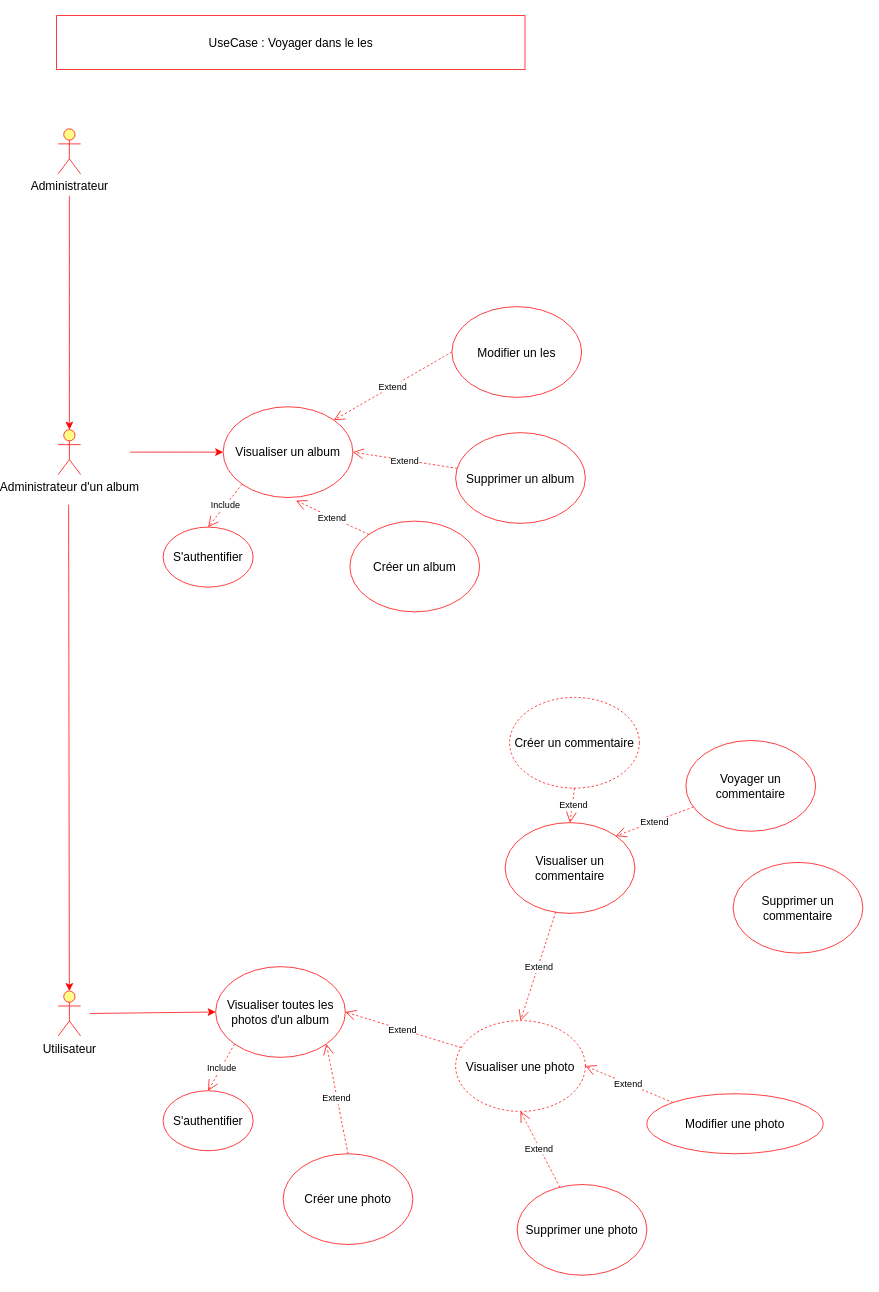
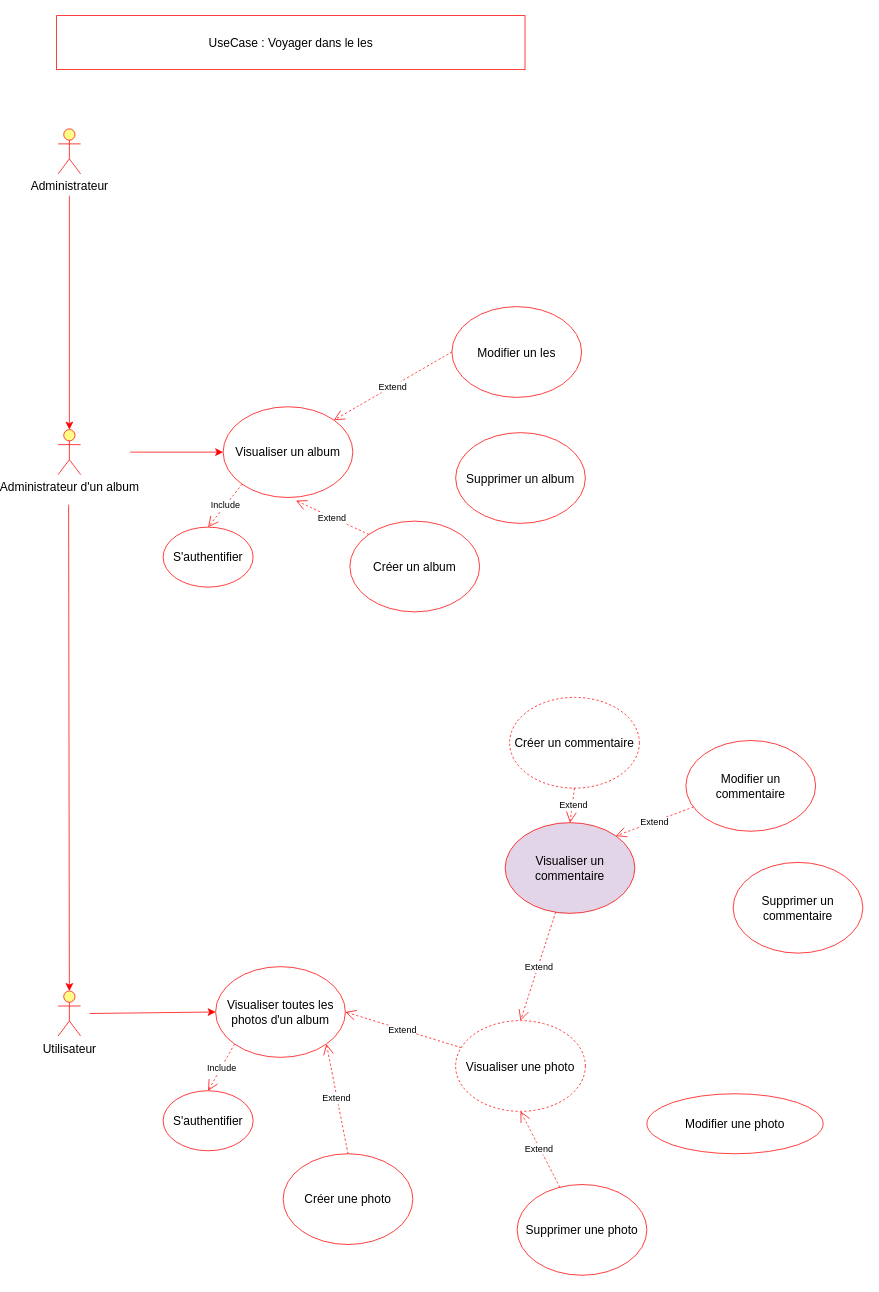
  <mxCell id="0" />
  <mxCell id="1" parent="0" />
  <mxCell id="2" value="Utilisateur" style="shape=umlActor;verticalLabelPosition=bottom;verticalAlign=top;html=1;outlineConnect=0;fontSize=16;fillColor=#ffff88;strokeColor=#FF0000;" vertex="1" parent="1"><mxGeometry x="22" y="1320.5" width="30" height="60" as="geometry" /></mxCell>
  <mxCell id="3" value="Administrateur d'un album" style="shape=umlActor;verticalLabelPosition=bottom;verticalAlign=top;html=1;outlineConnect=0;fontSize=16;fillColor=#ffff88;strokeColor=#FF0000;" vertex="1" parent="1"><mxGeometry x="22" y="572" width="30" height="60" as="geometry" /></mxCell>
  <mxCell id="4" value="Administrateur" style="shape=umlActor;verticalLabelPosition=bottom;verticalAlign=top;html=1;outlineConnect=0;fontSize=16;fillColor=#ffff88;strokeColor=#FF0000;" vertex="1" parent="1"><mxGeometry x="22" y="171" width="30" height="60" as="geometry" /></mxCell>
  <mxCell id="5" value="Visualiser toutes les photos d'un album" style="ellipse;whiteSpace=wrap;html=1;fontSize=16;strokeColor=#FF0000;" vertex="1" parent="1"><mxGeometry x="232" y="1288" width="173" height="121" as="geometry" /></mxCell>
  <mxCell id="6" value="Visualiser une photo" style="ellipse;whiteSpace=wrap;html=1;fontSize=16;strokeColor=#FF0000;dashed=1;" vertex="1" parent="1"><mxGeometry x="552" y="1360" width="173" height="121" as="geometry" /></mxCell>
  <mxCell id="7" value="" style="endArrow=classic;html=1;rounded=0;fontSize=12;startSize=8;endSize=8;curved=1;entryX=0;entryY=0.5;entryDx=0;entryDy=0;strokeColor=#FF0000;" edge="1" parent="1" target="5"><mxGeometry width="50" height="50" relative="1" as="geometry"><mxPoint x="64" y="1350.5" as="sourcePoint" /><mxPoint x="306" y="1398.5" as="targetPoint" /></mxGeometry></mxCell>
  <mxCell id="8" value="Extend" style="endArrow=open;endSize=12;dashed=1;html=1;rounded=0;fontSize=12;curved=1;entryX=1;entryY=0.5;entryDx=0;entryDy=0;strokeColor=#FF0000;" edge="1" parent="1" source="6" target="5"><mxGeometry x="0.01" y="1" width="160" relative="1" as="geometry"><mxPoint x="245" y="1421.5" as="sourcePoint" /><mxPoint x="405" y="1421.5" as="targetPoint" /><mxPoint as="offset" /></mxGeometry></mxCell>
  <mxCell id="9" value="Créer une photo" style="ellipse;whiteSpace=wrap;html=1;fontSize=16;strokeColor=#FF0000;" vertex="1" parent="1"><mxGeometry x="322" y="1537.5" width="173" height="121" as="geometry" /></mxCell>
  <mxCell id="10" value="Extend" style="endArrow=open;endSize=12;dashed=1;html=1;rounded=0;fontSize=12;curved=1;entryX=1;entryY=1;entryDx=0;entryDy=0;exitX=0.5;exitY=0;exitDx=0;exitDy=0;strokeColor=#FF0000;" edge="1" parent="1" source="9" target="5"><mxGeometry x="0.01" y="1" width="160" relative="1" as="geometry"><mxPoint x="245" y="1670.5" as="sourcePoint" /><mxPoint x="380" y="1554.5" as="targetPoint" /><mxPoint as="offset" /></mxGeometry></mxCell>
  <mxCell id="11" value="Modifier une photo" style="ellipse;whiteSpace=wrap;html=1;fontSize=16;strokeColor=#FF0000;" vertex="1" parent="1"><mxGeometry x="807" y="1457.5" width="235" height="80" as="geometry" /></mxCell>
- <mxCell id="12" value="Extend" style="endArrow=open;endSize=12;dashed=1;html=1;rounded=0;fontSize=12;curved=1;entryX=1;entryY=0.5;entryDx=0;entryDy=0;exitX=0;exitY=0;exitDx=0;exitDy=0;strokeColor=#FF0000;" edge="1" parent="1" source="11" target="6"><mxGeometry x="0.01" y="1" width="160" relative="1" as="geometry"><mxPoint x="561" y="1476.8" as="sourcePoint" /><mxPoint x="858.361" y="1385.502" as="targetPoint" /><mxPoint as="offset" /></mxGeometry></mxCell>
  <mxCell id="13" value="Supprimer une photo" style="ellipse;whiteSpace=wrap;html=1;fontSize=16;strokeColor=#FF0000;" vertex="1" parent="1"><mxGeometry x="634" y="1578.5" width="173" height="121" as="geometry" /></mxCell>
  <mxCell id="14" value="Extend" style="endArrow=open;endSize=12;dashed=1;html=1;rounded=0;fontSize=12;curved=1;entryX=0.5;entryY=1;entryDx=0;entryDy=0;strokeColor=#FF0000;" edge="1" parent="1" source="13" target="6"><mxGeometry x="0.01" y="1" width="160" relative="1" as="geometry"><mxPoint x="567" y="1718" as="sourcePoint" /><mxPoint x="749.639" y="1623.702" as="targetPoint" /><mxPoint as="offset" /></mxGeometry></mxCell>
  <mxCell id="15" value="S'authentifier" style="ellipse;whiteSpace=wrap;html=1;fontSize=16;strokeColor=#FF0000;" vertex="1" parent="1"><mxGeometry x="162" y="1453.5" width="120" height="80" as="geometry" /></mxCell>
  <mxCell id="16" value="Include" style="endArrow=open;endSize=12;dashed=1;html=1;rounded=0;fontSize=12;curved=1;exitX=0;exitY=1;exitDx=0;exitDy=0;entryX=0.5;entryY=0;entryDx=0;entryDy=0;strokeColor=#FF0000;" edge="1" parent="1" source="5" target="15"><mxGeometry width="160" relative="1" as="geometry"><mxPoint x="251" y="1289.5" as="sourcePoint" /><mxPoint x="411" y="1289.5" as="targetPoint" /></mxGeometry></mxCell>
  <mxCell id="17" value="" style="endArrow=classic;html=1;rounded=0;fontSize=12;startSize=8;endSize=8;curved=1;entryX=0.5;entryY=0;entryDx=0;entryDy=0;entryPerimeter=0;strokeColor=#FF0000;" edge="1" parent="1" target="3"><mxGeometry width="50" height="50" relative="1" as="geometry"><mxPoint x="37" y="260" as="sourcePoint" /><mxPoint x="37" y="542" as="targetPoint" /></mxGeometry></mxCell>
  <mxCell id="18" value="" style="endArrow=classic;html=1;rounded=0;fontSize=12;startSize=8;endSize=8;curved=1;entryX=0.5;entryY=0;entryDx=0;entryDy=0;entryPerimeter=0;strokeColor=#FF0000;" edge="1" parent="1" target="2"><mxGeometry width="50" height="50" relative="1" as="geometry"><mxPoint x="36" y="672" as="sourcePoint" /><mxPoint x="36" y="987" as="targetPoint" /></mxGeometry></mxCell>
  <mxCell id="19" value="Visualiser un album" style="ellipse;whiteSpace=wrap;html=1;fontSize=16;strokeColor=#FF0000;" vertex="1" parent="1"><mxGeometry x="242" y="541.5" width="173" height="121" as="geometry" /></mxCell>
  <mxCell id="20" value="" style="endArrow=classic;html=1;rounded=0;fontSize=12;startSize=8;endSize=8;curved=1;entryX=0;entryY=0.5;entryDx=0;entryDy=0;strokeColor=#FF0000;" edge="1" parent="1" target="19"><mxGeometry width="50" height="50" relative="1" as="geometry"><mxPoint x="118" y="602" as="sourcePoint" /><mxPoint x="360" y="650" as="targetPoint" /></mxGeometry></mxCell>
  <mxCell id="21" value="Créer un album" style="ellipse;whiteSpace=wrap;html=1;fontSize=16;strokeColor=#FF0000;" vertex="1" parent="1"><mxGeometry x="411" y="694" width="173" height="121" as="geometry" /></mxCell>
  <mxCell id="22" value="Extend" style="endArrow=open;endSize=12;dashed=1;html=1;rounded=0;fontSize=12;curved=1;entryX=0.562;entryY=1.034;entryDx=0;entryDy=0;exitX=0;exitY=0;exitDx=0;exitDy=0;entryPerimeter=0;strokeColor=#FF0000;" edge="1" parent="1" source="21" target="19"><mxGeometry x="0.01" y="1" width="160" relative="1" as="geometry"><mxPoint x="334" y="827" as="sourcePoint" /><mxPoint x="469" y="548" as="targetPoint" /><mxPoint as="offset" /></mxGeometry></mxCell>
  <mxCell id="23" value="S'authentifier" style="ellipse;whiteSpace=wrap;html=1;fontSize=16;strokeColor=#FF0000;" vertex="1" parent="1"><mxGeometry x="162" y="702" width="120" height="80" as="geometry" /></mxCell>
  <mxCell id="24" value="Include" style="endArrow=open;endSize=12;dashed=1;html=1;rounded=0;fontSize=12;curved=1;exitX=0;exitY=1;exitDx=0;exitDy=0;entryX=0.5;entryY=0;entryDx=0;entryDy=0;strokeColor=#FF0000;" edge="1" parent="1" source="19" target="23"><mxGeometry width="160" relative="1" as="geometry"><mxPoint x="257" y="640" as="sourcePoint" /><mxPoint x="411" y="538" as="targetPoint" /></mxGeometry></mxCell>
  <mxCell id="25" value="Modifier un les" style="ellipse;whiteSpace=wrap;html=1;fontSize=16;strokeColor=#FF0000;" vertex="1" parent="1"><mxGeometry x="547" y="408" width="173" height="121" as="geometry" /></mxCell>
  <mxCell id="26" value="Extend" style="endArrow=open;endSize=12;dashed=1;html=1;rounded=0;fontSize=12;curved=1;entryX=1;entryY=0;entryDx=0;entryDy=0;exitX=0;exitY=0.5;exitDx=0;exitDy=0;strokeColor=#FF0000;" edge="1" parent="1" source="25" target="19"><mxGeometry x="0.01" y="1" width="160" relative="1" as="geometry"><mxPoint x="479" y="474.3" as="sourcePoint" /><mxPoint x="643" y="418" as="targetPoint" /><mxPoint as="offset" /></mxGeometry></mxCell>
  <mxCell id="27" value="Supprimer un album" style="ellipse;whiteSpace=wrap;html=1;fontSize=16;strokeColor=#FF0000;" vertex="1" parent="1"><mxGeometry x="552" y="576" width="173" height="121" as="geometry" /></mxCell>
- <mxCell id="28" value="Extend" style="endArrow=open;endSize=12;dashed=1;html=1;rounded=0;fontSize=12;curved=1;entryX=1;entryY=0.5;entryDx=0;entryDy=0;strokeColor=#FF0000;" edge="1" parent="1" source="27" target="19"><mxGeometry x="0.01" y="1" width="160" relative="1" as="geometry"><mxPoint x="485" y="715.5" as="sourcePoint" /><mxPoint x="557" y="478" as="targetPoint" /><mxPoint as="offset" /></mxGeometry></mxCell>
  <mxCell id="29" value="UseCase : Voyager dans le les" style="html=1;whiteSpace=wrap;fontSize=16;strokeColor=#FF0000;" vertex="1" parent="1"><mxGeometry x="20" y="20" width="624.5" height="72" as="geometry" /></mxCell>
- <mxCell id="30" value="Visualiser un commentaire" style="ellipse;whiteSpace=wrap;html=1;fontSize=16;strokeColor=#FF0000;" vertex="1" parent="1"><mxGeometry x="618" y="1096" width="173" height="121" as="geometry" /></mxCell>
+ <mxCell id="30" value="Visualiser un commentaire" style="ellipse;whiteSpace=wrap;html=1;fontSize=16;strokeColor=#FF0000;fillColor=#e1d5e7;" vertex="1" parent="1"><mxGeometry x="618" y="1096" width="173" height="121" as="geometry" /></mxCell>
  <mxCell id="31" value="Extend" style="endArrow=open;endSize=12;dashed=1;html=1;rounded=0;fontSize=12;curved=1;entryX=0.5;entryY=0;entryDx=0;entryDy=0;strokeColor=#FF0000;" edge="1" parent="1" source="30" target="6"><mxGeometry x="0.01" y="1" width="160" relative="1" as="geometry"><mxPoint x="260" y="1232.5" as="sourcePoint" /><mxPoint x="420" y="1159" as="targetPoint" /><mxPoint as="offset" /></mxGeometry></mxCell>
- <mxCell id="32" value="Voyager un commentaire" style="ellipse;whiteSpace=wrap;html=1;fontSize=16;strokeColor=#FF0000;" vertex="1" parent="1"><mxGeometry x="859" y="986.5" width="173" height="121" as="geometry" /></mxCell>
+ <mxCell id="32" value="Modifier un commentaire" style="ellipse;whiteSpace=wrap;html=1;fontSize=16;strokeColor=#FF0000;" vertex="1" parent="1"><mxGeometry x="859" y="986.5" width="173" height="121" as="geometry" /></mxCell>
  <mxCell id="33" value="Extend" style="endArrow=open;endSize=12;dashed=1;html=1;rounded=0;fontSize=12;curved=1;entryX=1;entryY=0;entryDx=0;entryDy=0;strokeColor=#FF0000;" edge="1" parent="1" source="32" target="30"><mxGeometry x="0.01" y="1" width="160" relative="1" as="geometry"><mxPoint x="613" y="1005.8" as="sourcePoint" /><mxPoint x="777" y="950" as="targetPoint" /><mxPoint as="offset" /></mxGeometry></mxCell>
  <mxCell id="34" value="Supprimer un commentaire" style="ellipse;whiteSpace=wrap;html=1;fontSize=16;strokeColor=#FF0000;" vertex="1" parent="1"><mxGeometry x="922" y="1149" width="173" height="121" as="geometry" /></mxCell>
  <mxCell id="35" value="Créer un commentaire" style="ellipse;whiteSpace=wrap;html=1;fontSize=16;strokeColor=#FF0000;dashed=1;" vertex="1" parent="1"><mxGeometry x="624" y="929" width="173" height="121" as="geometry" /></mxCell>
  <mxCell id="36" value="Extend" style="endArrow=open;endSize=12;dashed=1;html=1;rounded=0;fontSize=12;curved=1;entryX=0.5;entryY=0;entryDx=0;entryDy=0;exitX=0.5;exitY=1;exitDx=0;exitDy=0;strokeColor=#FF0000;" edge="1" parent="1" source="35" target="30"><mxGeometry x="0.01" y="1" width="160" relative="1" as="geometry"><mxPoint x="326" y="1116.5" as="sourcePoint" /><mxPoint x="461" y="837" as="targetPoint" /><mxPoint as="offset" /></mxGeometry></mxCell>
